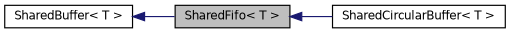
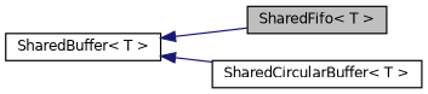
  digraph {
    rankdir=LR
    node [color=black fillcolor=white fontname=Helvetica fontsize=10 shape=record style=filled]
    edge [color=midnightblue dir=back fontname=Helvetica fontsize=10 labelfontname=Helvetica labelfontsize=10 style=solid]
    n1 [fillcolor=grey75 fontcolor=black height=0.2 label="SharedFifo\< T \>" width=0.4]
    n2 [height=0.2 label="SharedCircularBuffer\< T \>" width=0.4]
    n3 [height=0.2 label="SharedBuffer\< T \>" width=0.4]
-   n1 -> n2
+   n3 -> n2
    n3 -> n1
  }
